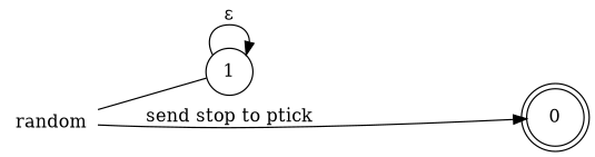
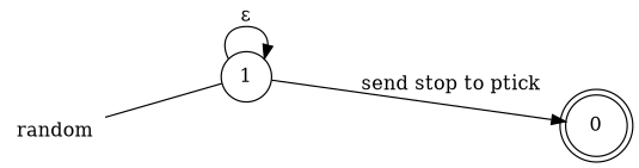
  digraph {
    rankdir=LR
    n1 [label=random shape=plaintext]
    n2 [label=1 shape=circle]
    n3 [label=0 shape=doublecircle]
    n1 -> n2 [arrowhead=none]
    n2 -> n2 [label="ɛ"]
-   n1 -> n3 [label="send stop to ptick"]
+   n2 -> n3 [label="send stop to ptick"]
  }
